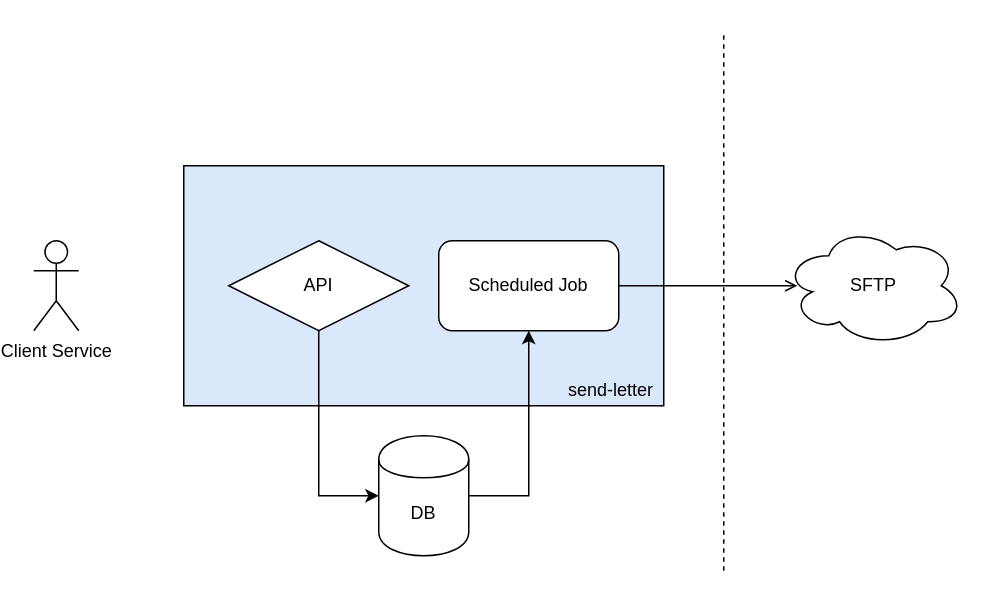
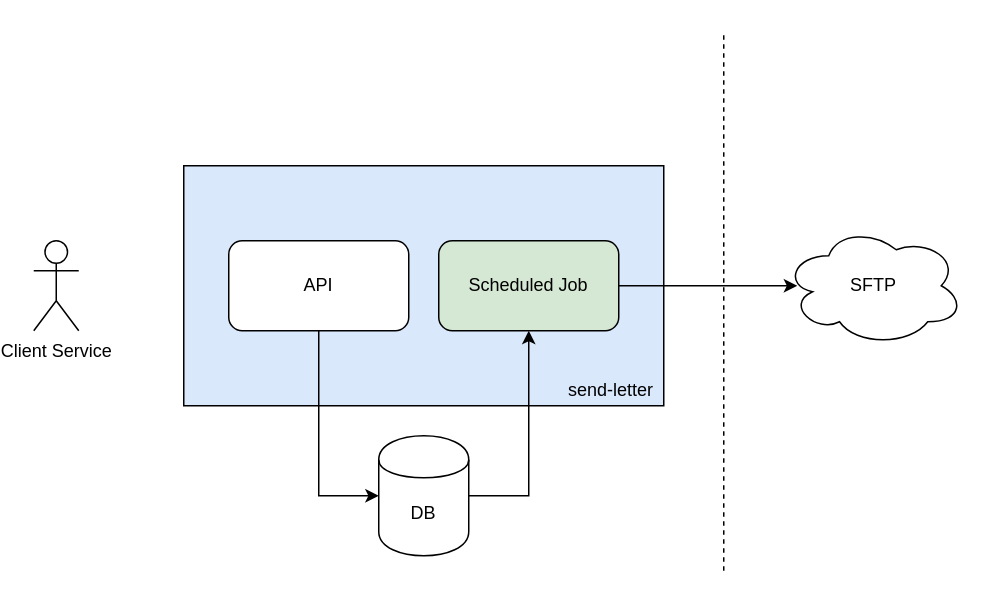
  <mxCell id="0" />
  <mxCell id="1" parent="0" />
  <mxCell id="2" value="" style="rounded=0;whiteSpace=wrap;html=1;fillColor=#dae8fc;strokeColor=#000000;" vertex="1" parent="1"><mxGeometry x="120" y="110" width="320" height="160" as="geometry" /></mxCell>
  <mxCell id="3" value="Client Service&lt;br&gt;" style="shape=umlActor;verticalLabelPosition=bottom;labelBackgroundColor=#ffffff;verticalAlign=top;html=1;outlineConnect=0;" vertex="1" parent="1"><mxGeometry x="20" y="160" width="30" height="60" as="geometry" /></mxCell>
  <mxCell id="4" style="edgeStyle=orthogonalEdgeStyle;rounded=0;orthogonalLoop=1;jettySize=auto;html=1;exitX=0.5;exitY=1;exitDx=0;exitDy=0;entryX=0;entryY=0.5;entryDx=0;entryDy=0;" edge="1" parent="1" source="5" target="7"><mxGeometry relative="1" as="geometry" /></mxCell>
- <mxCell id="5" value="API" style="rhombus;whiteSpace=wrap;html=1;" vertex="1" parent="1"><mxGeometry x="150" y="160" width="120" height="60" as="geometry" /></mxCell>
+ <mxCell id="5" value="API" style="rounded=1;whiteSpace=wrap;html=1;" vertex="1" parent="1"><mxGeometry x="150" y="160" width="120" height="60" as="geometry" /></mxCell>
  <mxCell id="6" style="edgeStyle=orthogonalEdgeStyle;rounded=0;orthogonalLoop=1;jettySize=auto;html=1;exitX=1;exitY=0.5;exitDx=0;exitDy=0;entryX=0.5;entryY=1;entryDx=0;entryDy=0;" edge="1" parent="1" source="7" target="9"><mxGeometry relative="1" as="geometry" /></mxCell>
  <mxCell id="7" value="DB" style="shape=cylinder;whiteSpace=wrap;html=1;boundedLbl=1;backgroundOutline=1;" vertex="1" parent="1"><mxGeometry x="250" y="290" width="60" height="80" as="geometry" /></mxCell>
- <mxCell id="8" style="edgeStyle=orthogonalEdgeStyle;rounded=0;orthogonalLoop=1;jettySize=auto;html=1;exitX=1;exitY=0.5;exitDx=0;exitDy=0;entryX=0.075;entryY=0.5;entryDx=0;entryDy=0;entryPerimeter=0;endArrow=open;" edge="1" parent="1" source="9" target="10"><mxGeometry relative="1" as="geometry" /></mxCell>
- <mxCell id="9" value="Scheduled Job" style="rounded=1;whiteSpace=wrap;html=1;" vertex="1" parent="1"><mxGeometry x="290" y="160" width="120" height="60" as="geometry" /></mxCell>
+ <mxCell id="8" style="edgeStyle=orthogonalEdgeStyle;rounded=0;orthogonalLoop=1;jettySize=auto;html=1;exitX=1;exitY=0.5;exitDx=0;exitDy=0;entryX=0.075;entryY=0.5;entryDx=0;entryDy=0;entryPerimeter=0;" edge="1" parent="1" source="9" target="10"><mxGeometry relative="1" as="geometry" /></mxCell>
+ <mxCell id="9" value="Scheduled Job" style="rounded=1;whiteSpace=wrap;html=1;fillColor=#d5e8d4;" vertex="1" parent="1"><mxGeometry x="290" y="160" width="120" height="60" as="geometry" /></mxCell>
  <mxCell id="10" value="SFTP" style="ellipse;shape=cloud;whiteSpace=wrap;html=1;" vertex="1" parent="1"><mxGeometry x="520" y="150" width="120" height="80" as="geometry" /></mxCell>
  <mxCell id="11" value="send-letter" style="text;html=1;strokeColor=none;fillColor=none;align=center;verticalAlign=middle;whiteSpace=wrap;rounded=0;" vertex="1" parent="1"><mxGeometry x="370" y="250" width="70" height="20" as="geometry" /></mxCell>
  <mxCell id="12" value="" style="endArrow=none;dashed=1;html=1;" edge="1" parent="1"><mxGeometry width="50" height="50" relative="1" as="geometry"><mxPoint x="480" y="380" as="sourcePoint" /><mxPoint x="480" y="20" as="targetPoint" /></mxGeometry></mxCell>
